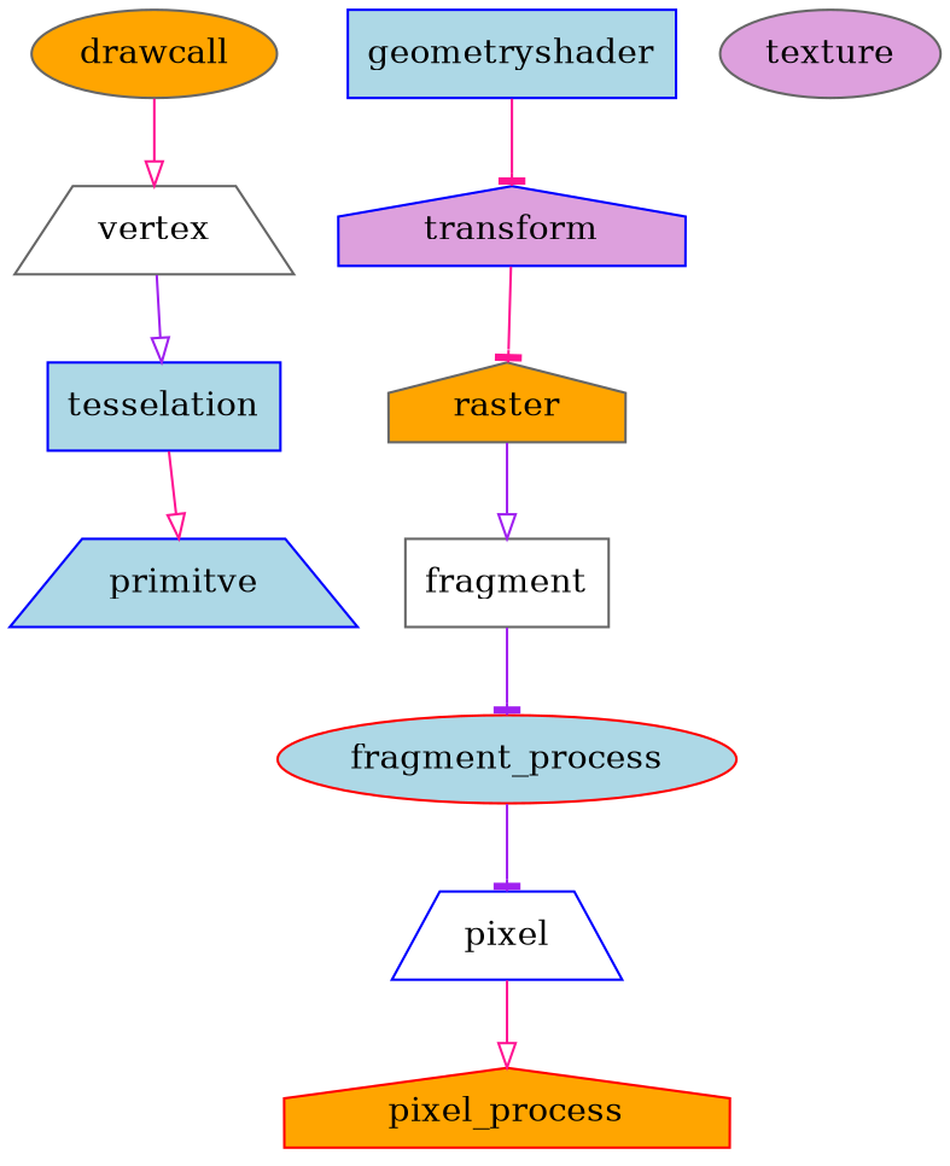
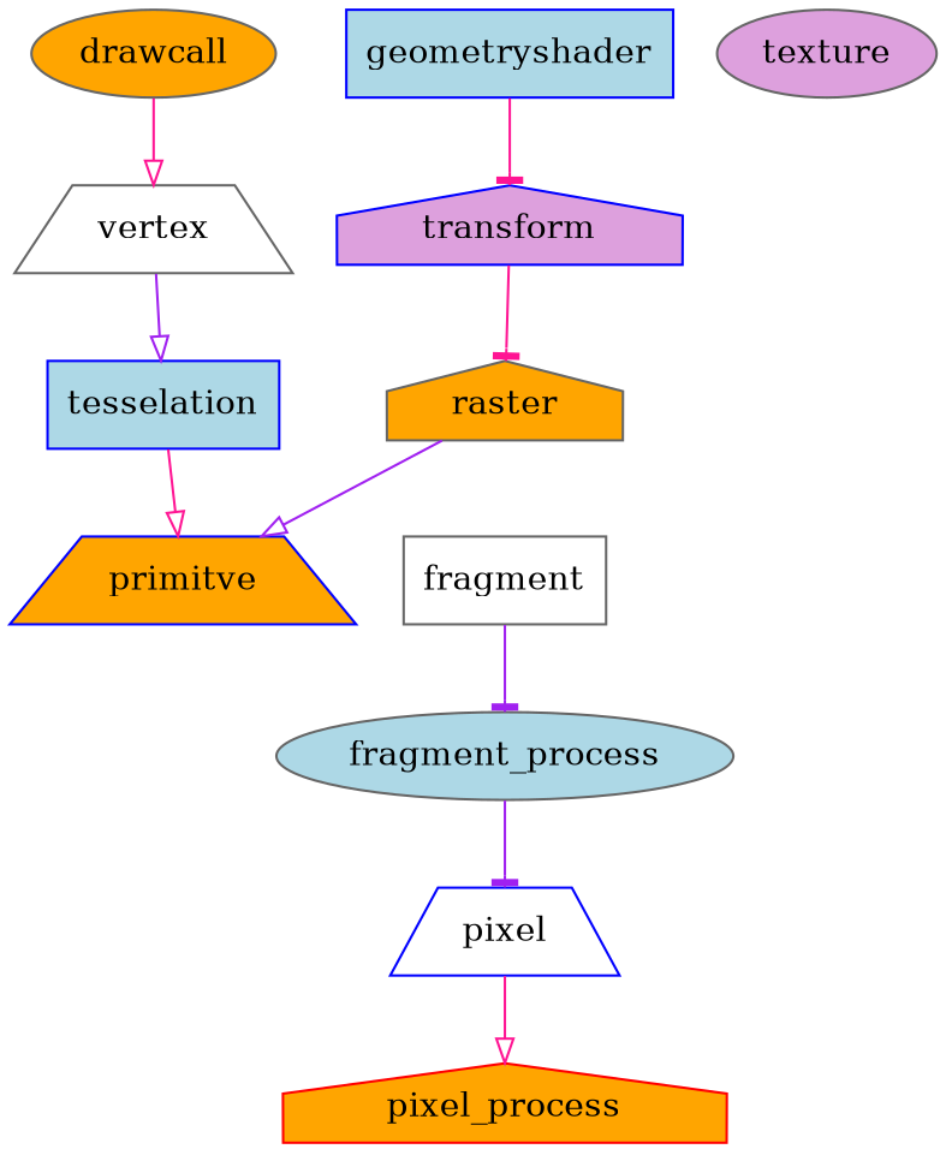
  digraph {
    rankdir=TB
    node [color=gray40 fillcolor=lightblue shape=ellipse style=filled]
    edge [arrowhead=onormal color=deeppink]
    drawcall [fillcolor=orange]
    vertex [fillcolor=white shape=trapezium]
    tesselation [color=blue shape=box]
-   primitve [color=blue shape=trapezium]
+   primitve [color=blue fillcolor=orange shape=trapezium]
    geometryshader [color=blue shape=box]
    transform [color=blue fillcolor=plum shape=house]
    raster [fillcolor=orange shape=house]
    fragment [fillcolor=white shape=box]
-   fragment_process [color=red]
+   fragment_process
    pixel [color=blue fillcolor=white shape=trapezium]
    pixel_process [color=red fillcolor=orange shape=house]
    texture [fillcolor=plum]
    drawcall -> vertex
    vertex -> tesselation [color=purple]
    tesselation -> primitve
    geometryshader -> transform [arrowhead=tee]
    transform -> raster [arrowhead=tee]
-   raster -> fragment [color=purple]
+   raster -> primitve [color=purple]
    fragment -> fragment_process [arrowhead=tee color=purple]
    fragment_process -> pixel [arrowhead=tee color=purple]
    pixel -> pixel_process
  }
